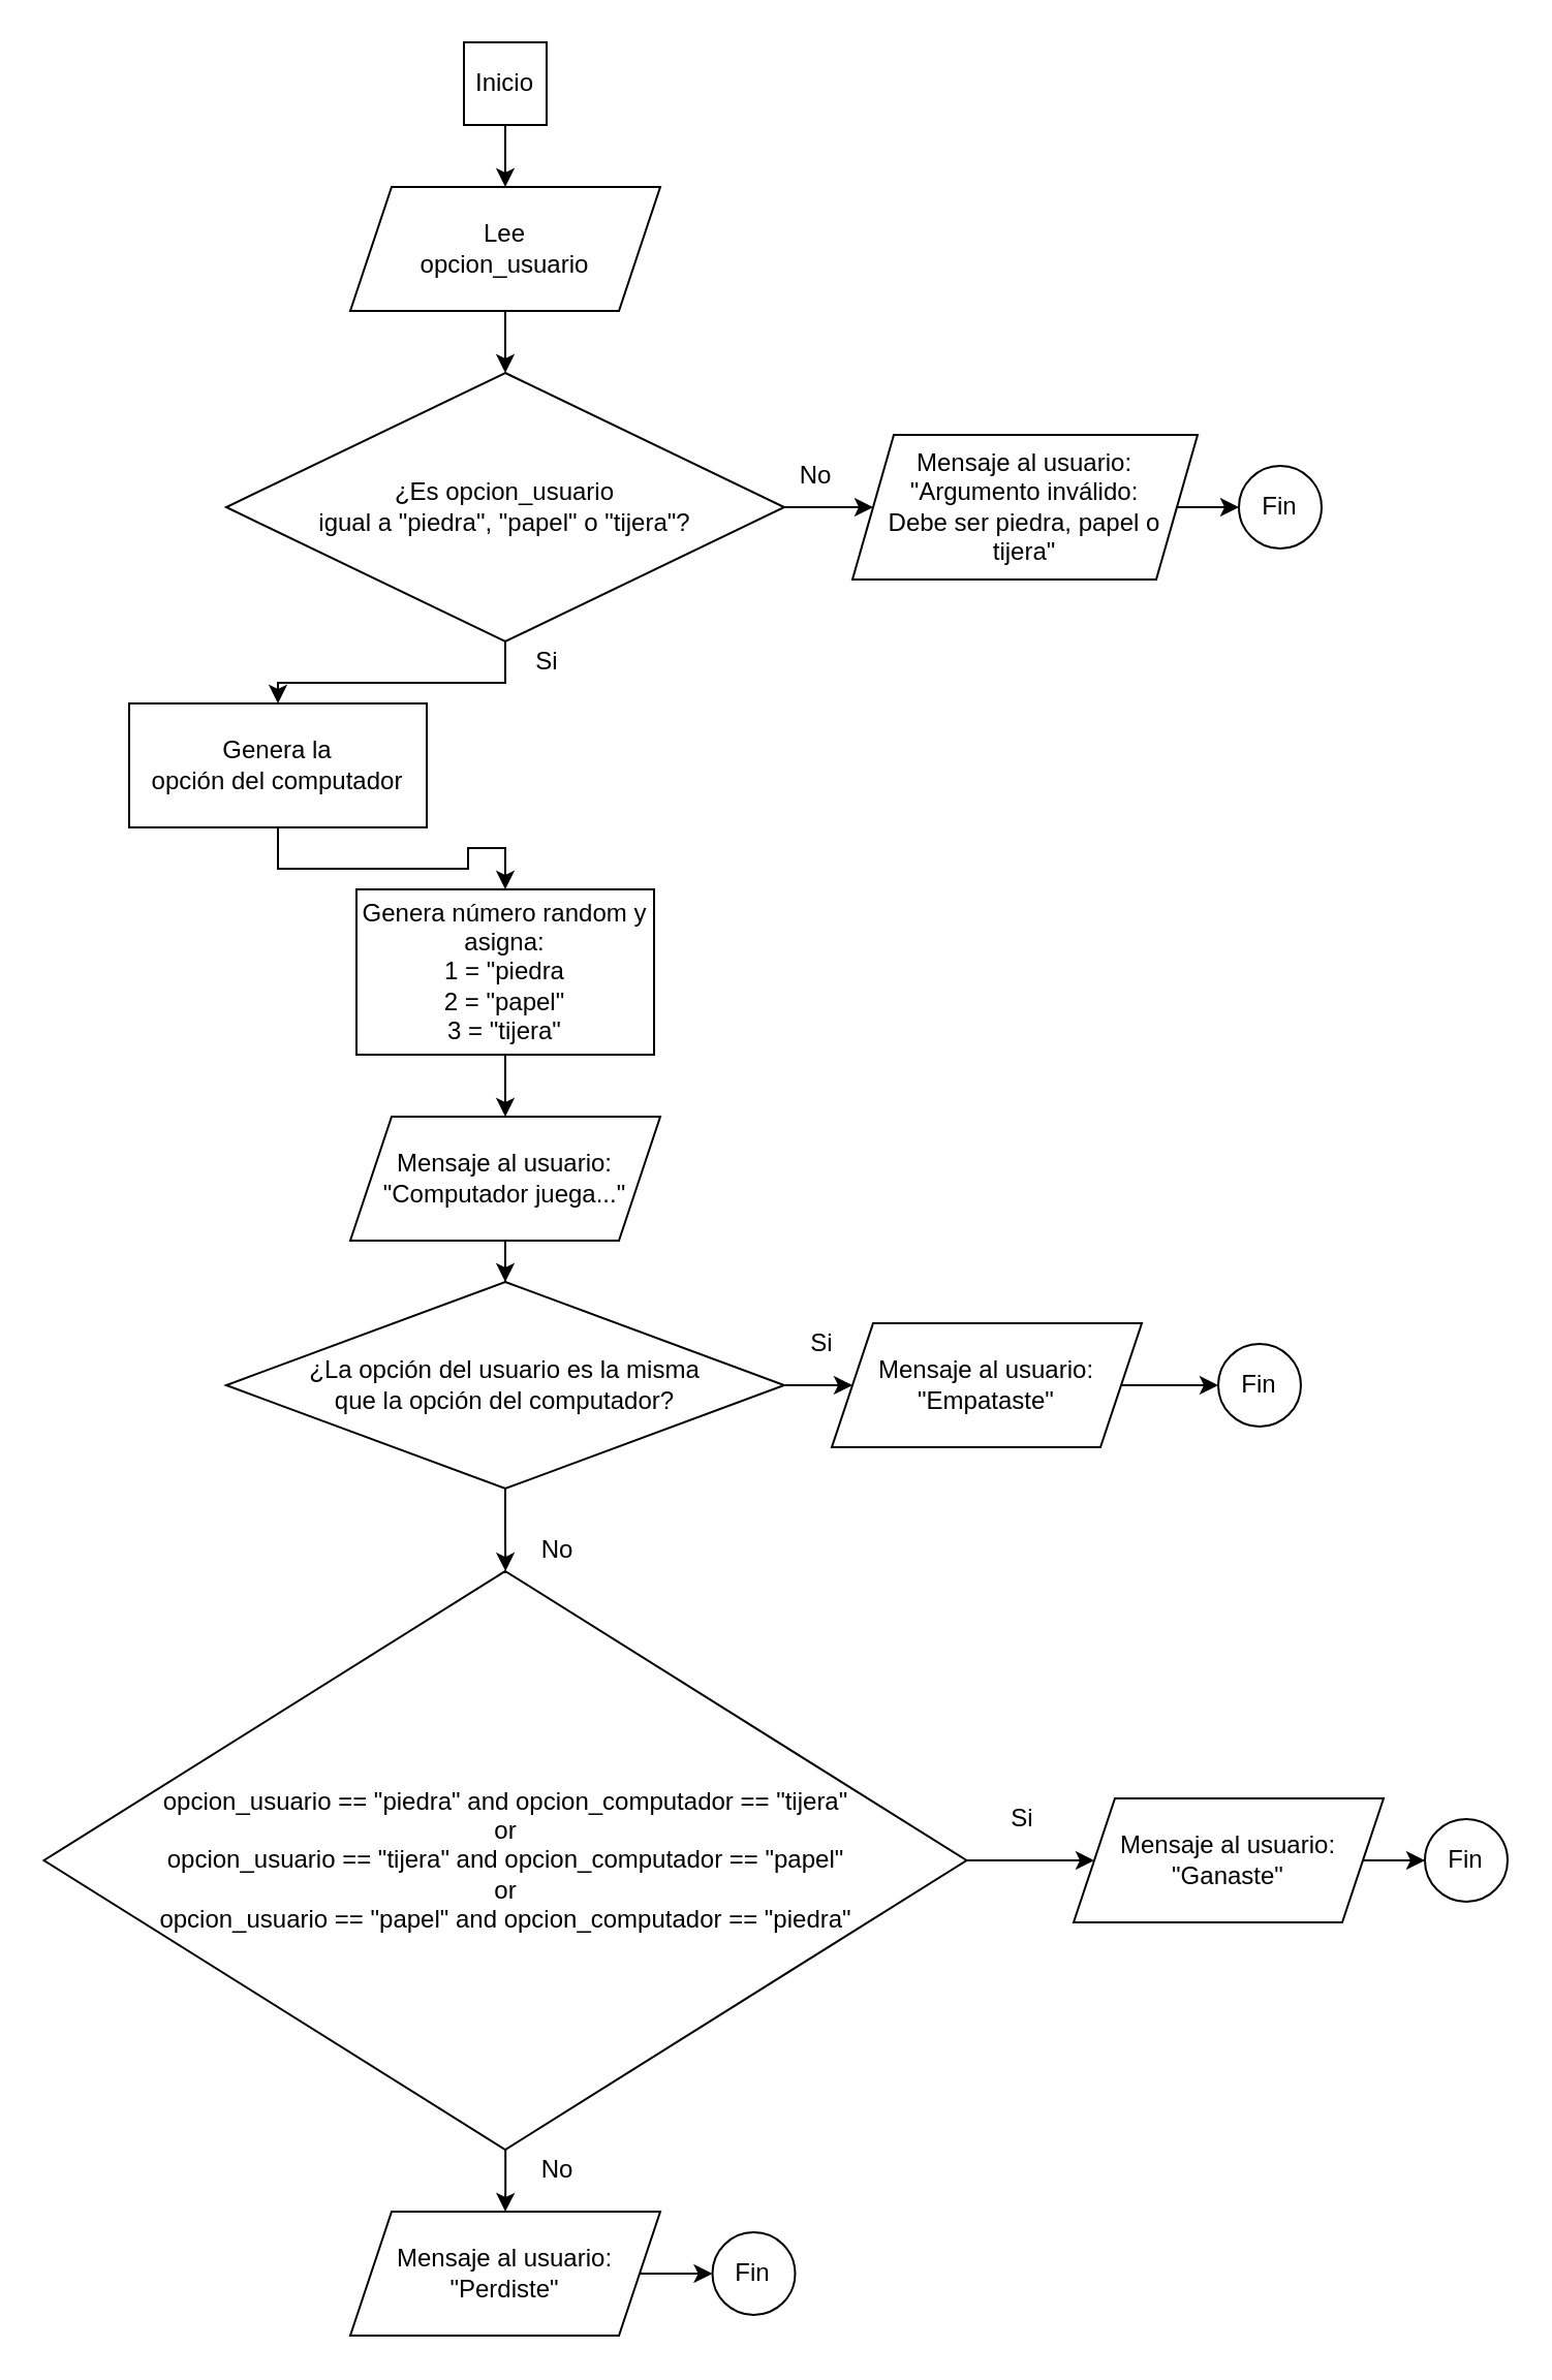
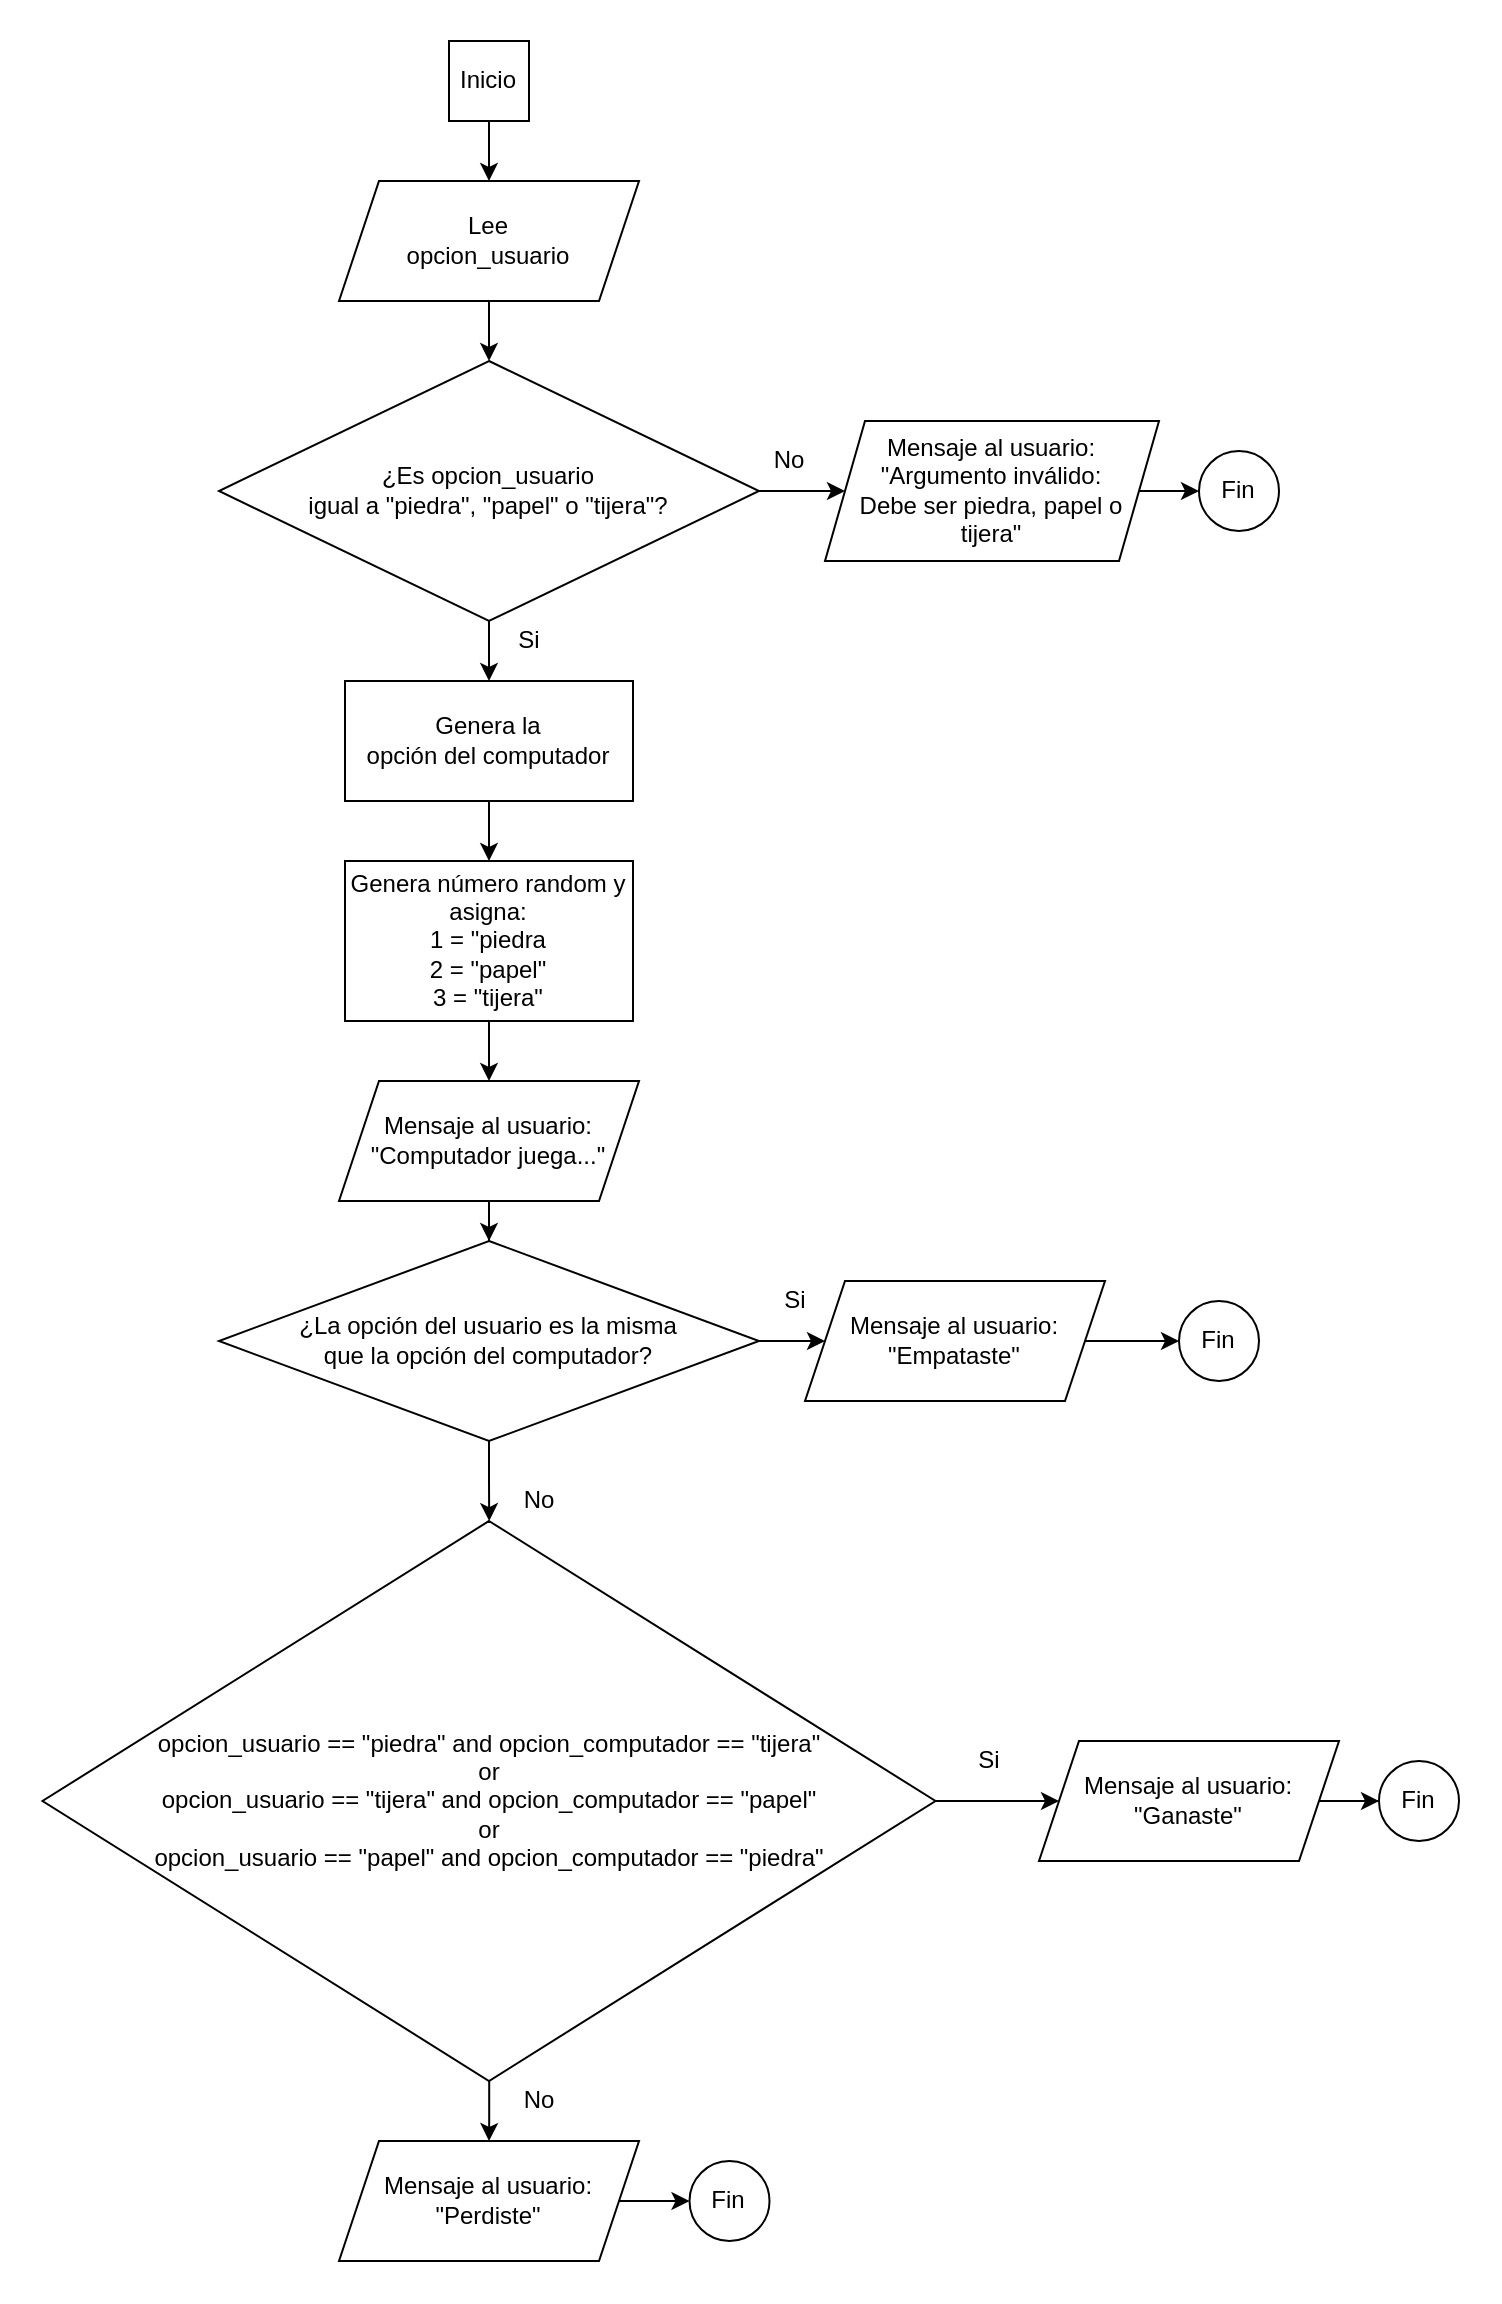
  <mxCell id="0" />
  <mxCell id="1" parent="0" />
  <mxCell id="2" style="edgeStyle=orthogonalEdgeStyle;rounded=0;orthogonalLoop=1;jettySize=auto;html=1;exitX=0.5;exitY=1;exitDx=0;exitDy=0;" edge="1" parent="1" source="3" target="15"><mxGeometry relative="1" as="geometry" /></mxCell>
  <mxCell id="3" value="Inicio" style="whiteSpace=wrap;html=1;aspect=fixed;rounded=0;" vertex="1" parent="1"><mxGeometry x="224" y="20" width="40" height="40" as="geometry" /></mxCell>
  <mxCell id="4" style="edgeStyle=orthogonalEdgeStyle;rounded=0;orthogonalLoop=1;jettySize=auto;html=1;exitX=1;exitY=0.5;exitDx=0;exitDy=0;" edge="1" parent="1" source="5" target="11"><mxGeometry relative="1" as="geometry" /></mxCell>
  <mxCell id="5" value="Mensaje al usuario:&lt;br&gt;&quot;Empataste&quot;" style="shape=parallelogram;perimeter=parallelogramPerimeter;whiteSpace=wrap;html=1;fixedSize=1;" vertex="1" parent="1"><mxGeometry x="402" y="640" width="150" height="60" as="geometry" /></mxCell>
  <mxCell id="6" style="edgeStyle=orthogonalEdgeStyle;rounded=0;orthogonalLoop=1;jettySize=auto;html=1;" edge="1" parent="1" source="8" target="5"><mxGeometry relative="1" as="geometry" /></mxCell>
  <mxCell id="7" style="edgeStyle=orthogonalEdgeStyle;rounded=0;orthogonalLoop=1;jettySize=auto;html=1;exitX=0.5;exitY=1;exitDx=0;exitDy=0;" edge="1" parent="1" source="8" target="26"><mxGeometry relative="1" as="geometry" /></mxCell>
  <mxCell id="8" value="¿La opción del usuario es la misma&lt;br&gt;que la opción del computador?" style="rhombus;whiteSpace=wrap;html=1;" vertex="1" parent="1"><mxGeometry x="109" y="620" width="270" height="100" as="geometry" /></mxCell>
  <mxCell id="9" style="edgeStyle=orthogonalEdgeStyle;rounded=0;orthogonalLoop=1;jettySize=auto;html=1;exitX=0.5;exitY=1;exitDx=0;exitDy=0;" edge="1" parent="1" source="10" target="36"><mxGeometry relative="1" as="geometry" /></mxCell>
  <mxCell id="10" value="Genera número random y asigna:&lt;br&gt;1 = &quot;piedra&lt;br&gt;2 = &quot;papel&quot;&lt;br&gt;3 = &quot;tijera&quot;" style="rounded=0;whiteSpace=wrap;html=1;" vertex="1" parent="1"><mxGeometry x="172" y="430" width="144" height="80" as="geometry" /></mxCell>
  <mxCell id="11" value="Fin" style="ellipse;whiteSpace=wrap;html=1;aspect=fixed;" vertex="1" parent="1"><mxGeometry x="589" y="650" width="40" height="40" as="geometry" /></mxCell>
  <mxCell id="12" style="edgeStyle=orthogonalEdgeStyle;rounded=0;orthogonalLoop=1;jettySize=auto;html=1;exitX=0.5;exitY=1;exitDx=0;exitDy=0;entryX=0.5;entryY=0;entryDx=0;entryDy=0;" edge="1" parent="1" source="13" target="10"><mxGeometry relative="1" as="geometry" /></mxCell>
- <mxCell id="13" value="&lt;span&gt;Genera la&lt;/span&gt;&lt;br&gt;&lt;span&gt;opción del computador&lt;/span&gt;" style="rounded=0;whiteSpace=wrap;html=1;" vertex="1" parent="1"><mxGeometry x="62" y="340" width="144" height="60" as="geometry" /></mxCell>
+ <mxCell id="13" value="&lt;span&gt;Genera la&lt;/span&gt;&lt;br&gt;&lt;span&gt;opción del computador&lt;/span&gt;" style="rounded=0;whiteSpace=wrap;html=1;" vertex="1" parent="1"><mxGeometry x="172" y="340" width="144" height="60" as="geometry" /></mxCell>
  <mxCell id="14" style="edgeStyle=orthogonalEdgeStyle;rounded=0;orthogonalLoop=1;jettySize=auto;html=1;exitX=0.5;exitY=1;exitDx=0;exitDy=0;entryX=0.5;entryY=0;entryDx=0;entryDy=0;" edge="1" parent="1" source="15" target="18"><mxGeometry relative="1" as="geometry" /></mxCell>
  <mxCell id="15" value="Lee&lt;br&gt;opcion_usuario" style="shape=parallelogram;perimeter=parallelogramPerimeter;whiteSpace=wrap;html=1;fixedSize=1;" vertex="1" parent="1"><mxGeometry x="169" y="90" width="150" height="60" as="geometry" /></mxCell>
  <mxCell id="16" style="edgeStyle=orthogonalEdgeStyle;rounded=0;orthogonalLoop=1;jettySize=auto;html=1;exitX=0.5;exitY=1;exitDx=0;exitDy=0;" edge="1" parent="1" source="18" target="13"><mxGeometry relative="1" as="geometry" /></mxCell>
  <mxCell id="17" style="edgeStyle=orthogonalEdgeStyle;rounded=0;orthogonalLoop=1;jettySize=auto;html=1;exitX=1;exitY=0.5;exitDx=0;exitDy=0;" edge="1" parent="1" source="18" target="21"><mxGeometry relative="1" as="geometry" /></mxCell>
  <mxCell id="18" value="¿Es opcion_usuario &lt;br&gt;igual a &quot;piedra&quot;, &quot;papel&quot; o &quot;tijera&quot;?" style="rhombus;whiteSpace=wrap;html=1;" vertex="1" parent="1"><mxGeometry x="109" y="180" width="270" height="130" as="geometry" /></mxCell>
  <mxCell id="19" value="Si" style="text;html=1;align=center;verticalAlign=middle;resizable=0;points=[];autosize=1;strokeColor=none;" vertex="1" parent="1"><mxGeometry x="249" y="310" width="30" height="20" as="geometry" /></mxCell>
  <mxCell id="20" style="edgeStyle=orthogonalEdgeStyle;rounded=0;orthogonalLoop=1;jettySize=auto;html=1;exitX=1;exitY=0.5;exitDx=0;exitDy=0;entryX=0;entryY=0.5;entryDx=0;entryDy=0;" edge="1" parent="1" source="21" target="22"><mxGeometry relative="1" as="geometry" /></mxCell>
  <mxCell id="21" value="Mensaje al usuario:&lt;br&gt;&quot;Argumento inválido: &lt;br&gt;Debe ser piedra, papel o tijera&quot;" style="shape=parallelogram;perimeter=parallelogramPerimeter;whiteSpace=wrap;html=1;fixedSize=1;" vertex="1" parent="1"><mxGeometry x="412" y="210" width="167" height="70" as="geometry" /></mxCell>
  <mxCell id="22" value="Fin" style="ellipse;whiteSpace=wrap;html=1;aspect=fixed;" vertex="1" parent="1"><mxGeometry x="599" y="225" width="40" height="40" as="geometry" /></mxCell>
  <mxCell id="23" value="No" style="text;html=1;align=center;verticalAlign=middle;resizable=0;points=[];autosize=1;strokeColor=none;" vertex="1" parent="1"><mxGeometry x="379" y="220" width="30" height="20" as="geometry" /></mxCell>
  <mxCell id="24" style="edgeStyle=orthogonalEdgeStyle;rounded=0;orthogonalLoop=1;jettySize=auto;html=1;exitX=1;exitY=0.5;exitDx=0;exitDy=0;" edge="1" parent="1" source="26" target="29"><mxGeometry relative="1" as="geometry" /></mxCell>
  <mxCell id="25" style="edgeStyle=orthogonalEdgeStyle;rounded=0;orthogonalLoop=1;jettySize=auto;html=1;" edge="1" parent="1" source="26" target="33"><mxGeometry relative="1" as="geometry" /></mxCell>
  <mxCell id="26" value="opcion_usuario == &quot;piedra&quot; and opcion_computador == &quot;tijera&quot;&lt;br&gt;or&lt;br&gt;opcion_usuario == &quot;tijera&quot; and opcion_computador == &quot;papel&quot;&lt;br&gt;or&lt;br&gt;opcion_usuario == &quot;papel&quot; and opcion_computador == &quot;piedra&quot;" style="rhombus;whiteSpace=wrap;html=1;" vertex="1" parent="1"><mxGeometry x="20.75" y="760" width="446.5" height="280" as="geometry" /></mxCell>
  <mxCell id="27" value="Si" style="text;html=1;align=center;verticalAlign=middle;resizable=0;points=[];autosize=1;strokeColor=none;" vertex="1" parent="1"><mxGeometry x="382" y="640" width="30" height="20" as="geometry" /></mxCell>
  <mxCell id="28" style="edgeStyle=orthogonalEdgeStyle;rounded=0;orthogonalLoop=1;jettySize=auto;html=1;exitX=1;exitY=0.5;exitDx=0;exitDy=0;" edge="1" parent="1" source="29" target="30"><mxGeometry relative="1" as="geometry" /></mxCell>
  <mxCell id="29" value="Mensaje al usuario:&lt;br&gt;&quot;Ganaste&quot;" style="shape=parallelogram;perimeter=parallelogramPerimeter;whiteSpace=wrap;html=1;fixedSize=1;" vertex="1" parent="1"><mxGeometry x="519" y="870" width="150" height="60" as="geometry" /></mxCell>
  <mxCell id="30" value="Fin" style="ellipse;whiteSpace=wrap;html=1;aspect=fixed;" vertex="1" parent="1"><mxGeometry x="689" y="880" width="40" height="40" as="geometry" /></mxCell>
  <mxCell id="31" value="Si" style="text;html=1;align=center;verticalAlign=middle;resizable=0;points=[];autosize=1;strokeColor=none;" vertex="1" parent="1"><mxGeometry x="479" y="870" width="30" height="20" as="geometry" /></mxCell>
  <mxCell id="32" style="edgeStyle=orthogonalEdgeStyle;rounded=0;orthogonalLoop=1;jettySize=auto;html=1;exitX=1;exitY=0.5;exitDx=0;exitDy=0;entryX=0;entryY=0.5;entryDx=0;entryDy=0;" edge="1" parent="1" source="33" target="34"><mxGeometry relative="1" as="geometry" /></mxCell>
  <mxCell id="33" value="Mensaje al usuario:&lt;br&gt;&quot;Perdiste&quot;" style="shape=parallelogram;perimeter=parallelogramPerimeter;whiteSpace=wrap;html=1;fixedSize=1;" vertex="1" parent="1"><mxGeometry x="169" y="1070" width="150" height="60" as="geometry" /></mxCell>
  <mxCell id="34" value="Fin" style="ellipse;whiteSpace=wrap;html=1;aspect=fixed;" vertex="1" parent="1"><mxGeometry x="344.25" y="1080" width="40" height="40" as="geometry" /></mxCell>
  <mxCell id="35" style="edgeStyle=orthogonalEdgeStyle;rounded=0;orthogonalLoop=1;jettySize=auto;html=1;entryX=0.5;entryY=0;entryDx=0;entryDy=0;" edge="1" parent="1" source="36" target="8"><mxGeometry relative="1" as="geometry" /></mxCell>
  <mxCell id="36" value="Mensaje al usuario:&lt;br&gt;&quot;Computador juega...&quot;" style="shape=parallelogram;perimeter=parallelogramPerimeter;whiteSpace=wrap;html=1;fixedSize=1;" vertex="1" parent="1"><mxGeometry x="169" y="540" width="150" height="60" as="geometry" /></mxCell>
  <mxCell id="37" value="No" style="text;html=1;align=center;verticalAlign=middle;resizable=0;points=[];autosize=1;strokeColor=none;" vertex="1" parent="1"><mxGeometry x="254" y="740" width="30" height="20" as="geometry" /></mxCell>
  <mxCell id="38" value="No" style="text;html=1;align=center;verticalAlign=middle;resizable=0;points=[];autosize=1;strokeColor=none;" vertex="1" parent="1"><mxGeometry x="254" y="1040" width="30" height="20" as="geometry" /></mxCell>
